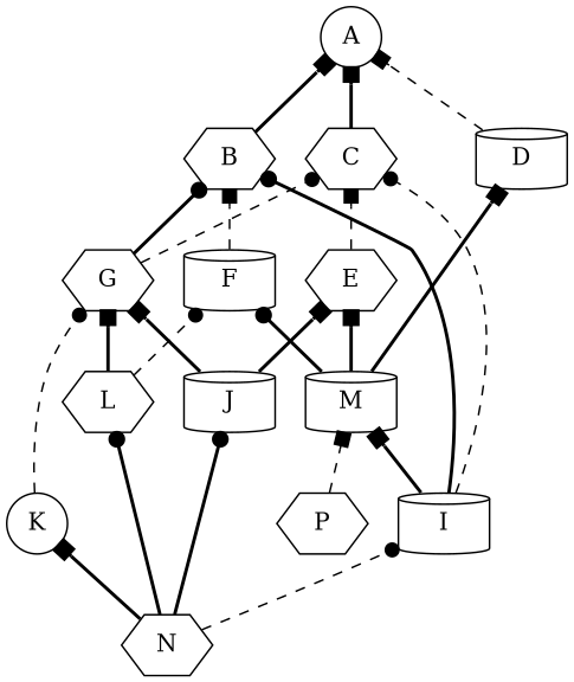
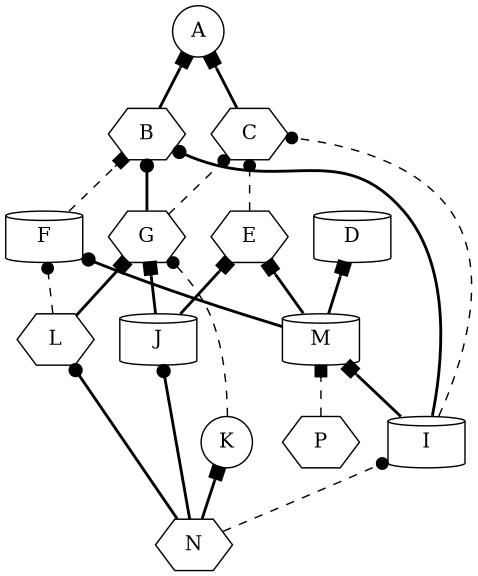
  digraph {
    rankdir=BT
    node [shape=hexagon]
    edge [arrowhead=box style=bold]
    A [shape=circle]
    B
    C
    D [shape=cylinder]
    E
    F [shape=cylinder]
    G
    I [shape=cylinder]
    M [shape=cylinder]
    J [shape=cylinder]
    K [shape=circle]
    L
    N
    P
    B -> A
    C -> A
-   D -> A [style=dashed]
-   E -> C [style=dashed]
+   E -> C [arrowhead=dot style=dashed]
    F -> B [style=dashed]
    G -> B [arrowhead=dot]
    G -> C [arrowhead=dot style=dashed]
    I -> B [arrowhead=dot]
    I -> C [arrowhead=dot style=dashed]
    I -> M
    M -> D
    M -> E
    M -> F [arrowhead=dot]
    J -> E
    J -> G
    K -> G [arrowhead=dot style=dashed]
    L -> F [arrowhead=dot style=dashed]
    L -> G
    N -> I [arrowhead=dot style=dashed]
    N -> J [arrowhead=dot]
    N -> K
    N -> L [arrowhead=dot]
    P -> M [style=dashed]
  }
